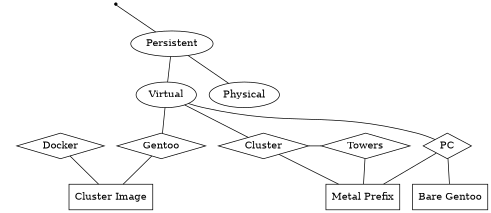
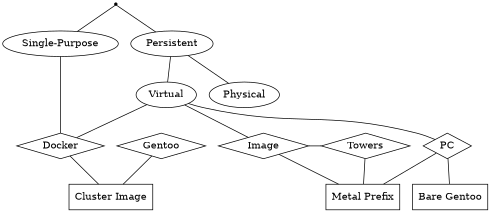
  graph {
    node [shape=diamond]
    n1 [label="Cluster Image" shape=rectangle]
    n2 [label="Metal Prefix" shape=rectangle]
    n3 [label="Bare Gentoo" shape=rectangle]
    Docker
    n5 [label=Gentoo]
-   Cluster
+   Cluster [label=Image]
    Towers
    PC
    Root [shape=point]
+   n10 [label="Single-Purpose" shape=""]
    Persistent [shape=""]
    Virtual [shape=""]
    Physical [shape=""]
    subgraph sub_1 {
      rank=same
      n1
      n2
      n3
    }
    subgraph sub_2 {
      rank=same
      Docker
      n5
      Cluster
      Towers
      PC
    }
    Docker -- n1
    n5 -- n1
    Cluster -- n2
    Cluster -- Towers
    Towers -- n2
    PC -- n2
    PC -- n3
+   Root -- n10
    Root -- Persistent
+   n10 -- Docker
    Persistent -- Virtual
    Persistent -- Physical
-   Virtual -- n5
+   Virtual -- Docker
    Virtual -- Cluster
    Virtual -- PC
  }
